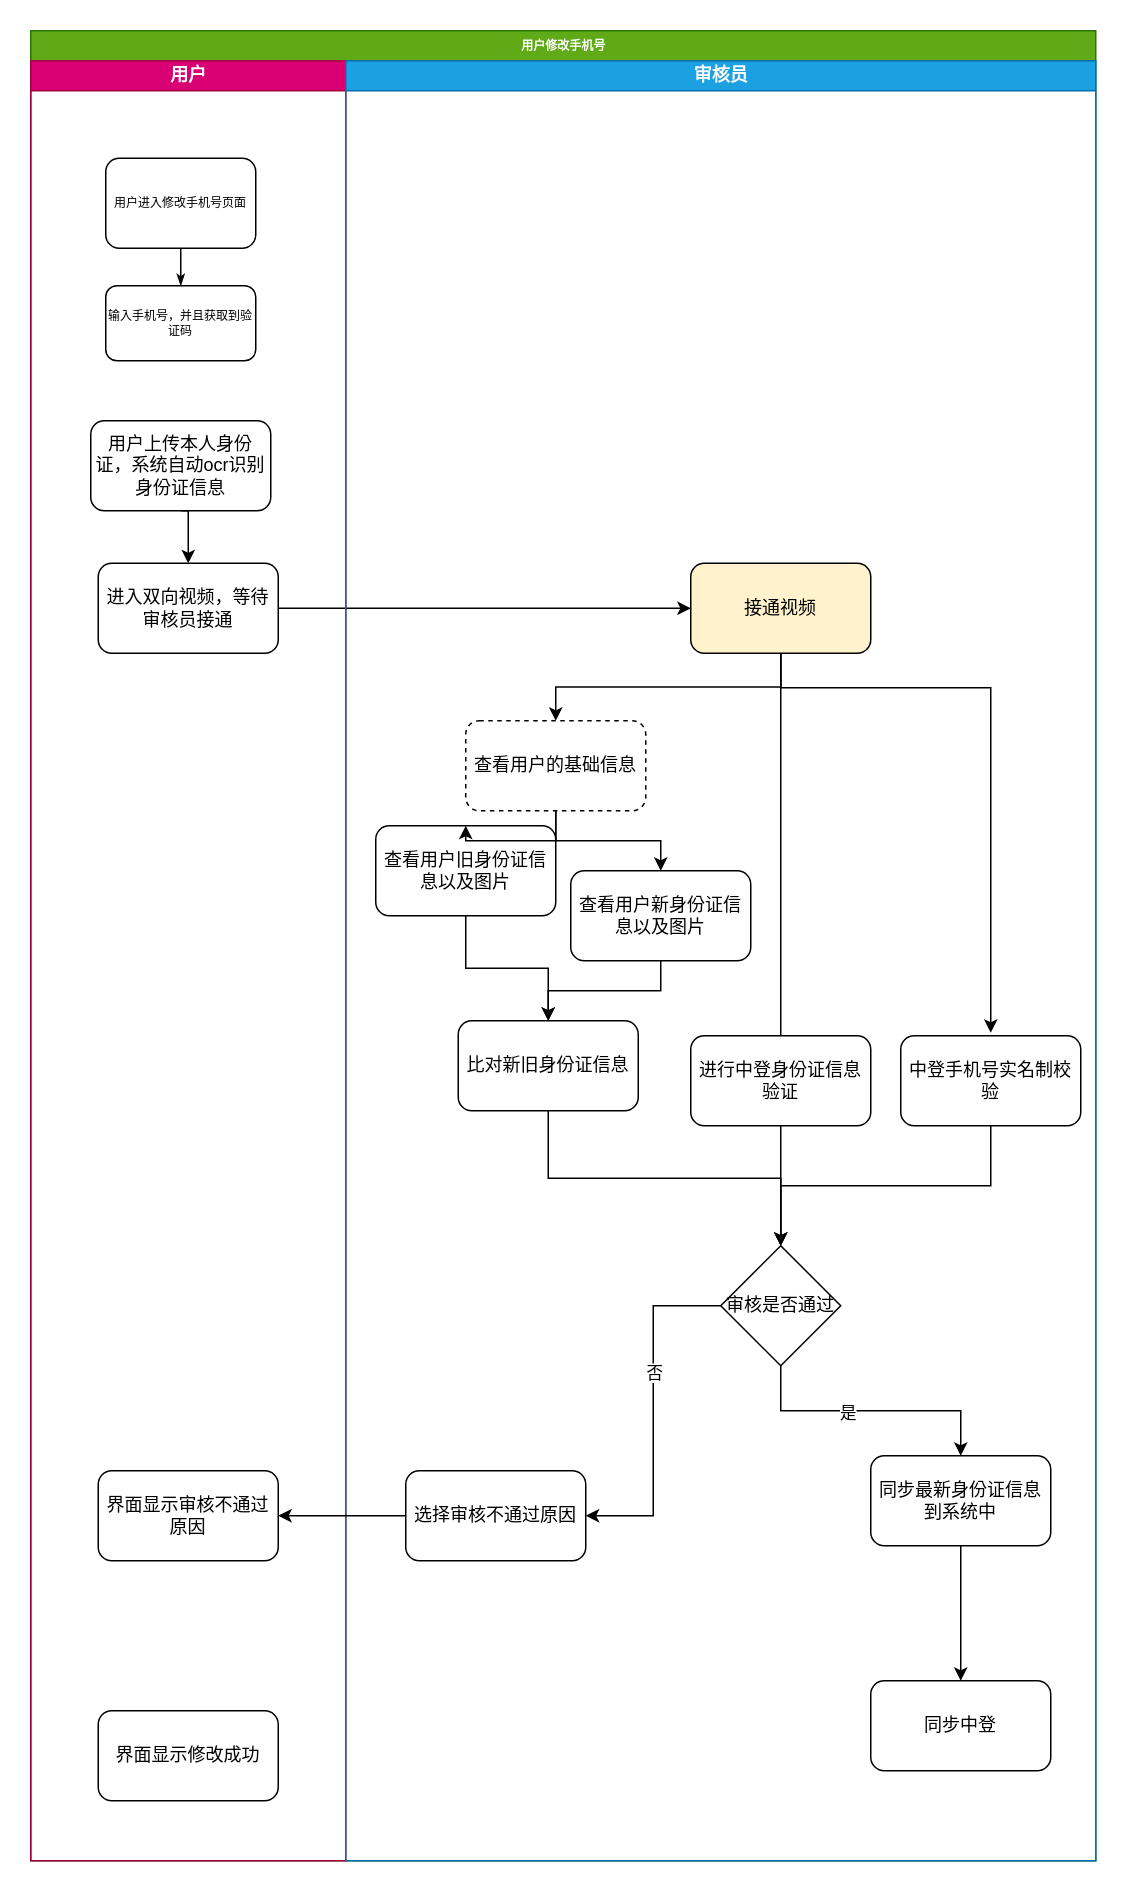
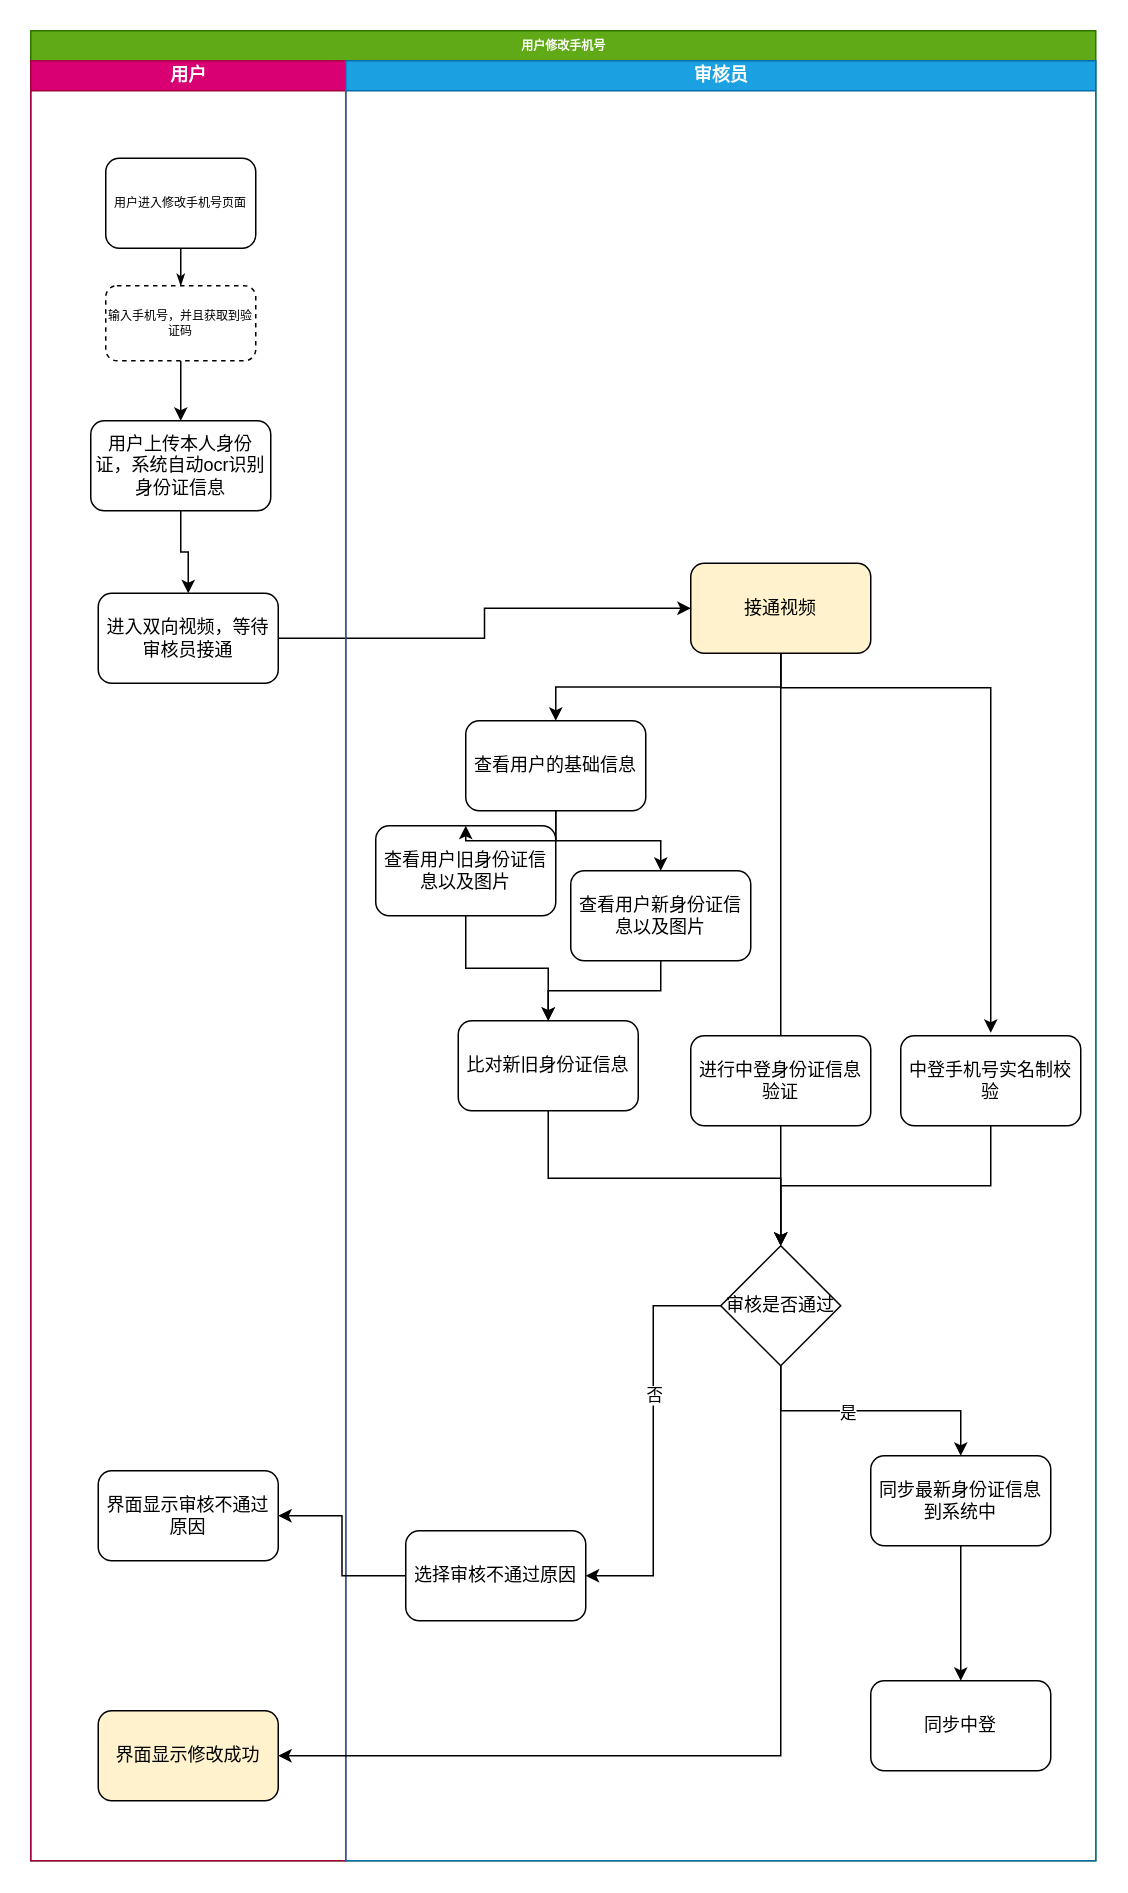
  <mxCell id="0" />
  <mxCell id="1" parent="0" />
  <mxCell id="2" value="用户修改手机号" style="swimlane;html=1;childLayout=stackLayout;startSize=20;rounded=0;shadow=0;labelBackgroundColor=none;strokeWidth=1;fontFamily=Verdana;fontSize=8;align=center;fillColor=#60a917;strokeColor=#2D7600;fontColor=#ffffff;" vertex="1" parent="1"><mxGeometry x="20" y="20" width="710" height="1220" as="geometry" /></mxCell>
  <mxCell id="3" value="用户" style="swimlane;html=1;startSize=20;fillColor=#d80073;strokeColor=#A50040;fontColor=#ffffff;" vertex="1" parent="2"><mxGeometry y="20" width="210" height="1200" as="geometry" /></mxCell>
  <mxCell id="4" value="用户进入修改手机号页面" style="rounded=1;whiteSpace=wrap;html=1;shadow=0;labelBackgroundColor=none;strokeWidth=1;fontFamily=Verdana;fontSize=8;align=center;" vertex="1" parent="3"><mxGeometry x="50" y="65" width="100" height="60" as="geometry" /></mxCell>
- <mxCell id="6" value="输入手机号，并且获取到验证码" style="rounded=1;whiteSpace=wrap;html=1;shadow=0;labelBackgroundColor=none;strokeWidth=1;fontFamily=Verdana;fontSize=8;align=center;" vertex="1" parent="3"><mxGeometry x="50" y="150" width="100" height="50" as="geometry" /></mxCell>
+ <mxCell id="5" style="edgeStyle=orthogonalEdgeStyle;rounded=0;orthogonalLoop=1;jettySize=auto;html=1;exitX=0.5;exitY=1;exitDx=0;exitDy=0;entryX=0.5;entryY=0;entryDx=0;entryDy=0;" edge="1" parent="3" source="6" target="9"><mxGeometry relative="1" as="geometry" /></mxCell>
+ <mxCell id="6" value="输入手机号，并且获取到验证码" style="rounded=1;whiteSpace=wrap;html=1;shadow=0;labelBackgroundColor=none;strokeWidth=1;fontFamily=Verdana;fontSize=8;align=center;dashed=1;" vertex="1" parent="3"><mxGeometry x="50" y="150" width="100" height="50" as="geometry" /></mxCell>
  <mxCell id="7" style="edgeStyle=orthogonalEdgeStyle;rounded=1;html=1;labelBackgroundColor=none;startArrow=none;startFill=0;startSize=5;endArrow=classicThin;endFill=1;endSize=5;jettySize=auto;orthogonalLoop=1;strokeWidth=1;fontFamily=Verdana;fontSize=8" edge="1" parent="3" source="4" target="6"><mxGeometry relative="1" as="geometry" /></mxCell>
  <mxCell id="8" style="edgeStyle=orthogonalEdgeStyle;rounded=0;orthogonalLoop=1;jettySize=auto;html=1;exitX=0.5;exitY=1;exitDx=0;exitDy=0;entryX=0.5;entryY=0;entryDx=0;entryDy=0;" edge="1" parent="3" source="9" target="10"><mxGeometry relative="1" as="geometry" /></mxCell>
  <mxCell id="9" value="用户上传本人身份证，系统自动ocr识别身份证信息" style="rounded=1;whiteSpace=wrap;html=1;" vertex="1" parent="3"><mxGeometry x="40" y="240" width="120" height="60" as="geometry" /></mxCell>
- <mxCell id="10" value="进入双向视频，等待审核员接通" style="rounded=1;whiteSpace=wrap;html=1;" vertex="1" parent="3"><mxGeometry x="45" y="335" width="120" height="60" as="geometry" /></mxCell>
+ <mxCell id="10" value="进入双向视频，等待审核员接通" style="rounded=1;whiteSpace=wrap;html=1;" vertex="1" parent="3"><mxGeometry x="45" y="355" width="120" height="60" as="geometry" /></mxCell>
  <mxCell id="11" value="界面显示审核不通过原因" style="rounded=1;whiteSpace=wrap;html=1;" vertex="1" parent="3"><mxGeometry x="45" y="940" width="120" height="60" as="geometry" /></mxCell>
- <mxCell id="12" value="界面显示修改成功" style="rounded=1;whiteSpace=wrap;html=1;" vertex="1" parent="3"><mxGeometry x="45" y="1100" width="120" height="60" as="geometry" /></mxCell>
+ <mxCell id="12" value="界面显示修改成功" style="rounded=1;whiteSpace=wrap;html=1;fillColor=#fff2cc;" vertex="1" parent="3"><mxGeometry x="45" y="1100" width="120" height="60" as="geometry" /></mxCell>
  <mxCell id="13" style="edgeStyle=orthogonalEdgeStyle;rounded=0;orthogonalLoop=1;jettySize=auto;html=1;exitX=1;exitY=0.5;exitDx=0;exitDy=0;entryX=0;entryY=0.5;entryDx=0;entryDy=0;" edge="1" parent="2" source="10" target="19"><mxGeometry relative="1" as="geometry" /></mxCell>
  <mxCell id="14" value="审核员" style="swimlane;html=1;startSize=20;direction=east;fillColor=#1ba1e2;strokeColor=#006EAF;fontColor=#ffffff;" vertex="1" parent="2"><mxGeometry x="210" y="20" width="500" height="1200" as="geometry" /></mxCell>
  <mxCell id="15" value="查看用户旧身份证信息以及图片" style="rounded=1;whiteSpace=wrap;html=1;" vertex="1" parent="14"><mxGeometry x="20" y="510" width="120" height="60" as="geometry" /></mxCell>
  <mxCell id="16" style="edgeStyle=orthogonalEdgeStyle;rounded=0;orthogonalLoop=1;jettySize=auto;html=1;exitX=0.5;exitY=1;exitDx=0;exitDy=0;entryX=0.5;entryY=0;entryDx=0;entryDy=0;" edge="1" parent="14" source="19" target="21"><mxGeometry relative="1" as="geometry" /></mxCell>
  <mxCell id="17" style="edgeStyle=orthogonalEdgeStyle;rounded=0;orthogonalLoop=1;jettySize=auto;html=1;exitX=0.5;exitY=1;exitDx=0;exitDy=0;endArrow=none;" edge="1" parent="14" source="19" target="25"><mxGeometry relative="1" as="geometry" /></mxCell>
  <mxCell id="18" style="edgeStyle=orthogonalEdgeStyle;rounded=0;orthogonalLoop=1;jettySize=auto;html=1;exitX=0.5;exitY=1;exitDx=0;exitDy=0;entryX=0.5;entryY=0;entryDx=0;entryDy=0;" edge="1" parent="14"><mxGeometry relative="1" as="geometry"><mxPoint x="290" y="393" as="sourcePoint" /><mxPoint x="430" y="648" as="targetPoint" /><Array as="points"><mxPoint x="290" y="418" /><mxPoint x="430" y="418" /></Array></mxGeometry></mxCell>
  <mxCell id="19" value="接通视频" style="rounded=1;whiteSpace=wrap;html=1;fillColor=#fff2cc;" vertex="1" parent="14"><mxGeometry x="230" y="335" width="120" height="60" as="geometry" /></mxCell>
  <mxCell id="20" style="edgeStyle=orthogonalEdgeStyle;rounded=0;orthogonalLoop=1;jettySize=auto;html=1;exitX=0.5;exitY=1;exitDx=0;exitDy=0;entryX=0.5;entryY=0;entryDx=0;entryDy=0;" edge="1" parent="14" source="21" target="15"><mxGeometry relative="1" as="geometry" /></mxCell>
- <mxCell id="21" value="查看用户的基础信息" style="rounded=1;whiteSpace=wrap;html=1;dashed=1;" vertex="1" parent="14"><mxGeometry x="80" y="440" width="120" height="60" as="geometry" /></mxCell>
+ <mxCell id="21" value="查看用户的基础信息" style="rounded=1;whiteSpace=wrap;html=1;" vertex="1" parent="14"><mxGeometry x="80" y="440" width="120" height="60" as="geometry" /></mxCell>
  <mxCell id="22" style="edgeStyle=orthogonalEdgeStyle;rounded=0;orthogonalLoop=1;jettySize=auto;html=1;exitX=0.5;exitY=1;exitDx=0;exitDy=0;entryX=0.5;entryY=0;entryDx=0;entryDy=0;" edge="1" parent="14" source="23" target="36"><mxGeometry relative="1" as="geometry" /></mxCell>
  <mxCell id="23" value="比对新旧身份证信息" style="rounded=1;whiteSpace=wrap;html=1;" vertex="1" parent="14"><mxGeometry x="75" y="640" width="120" height="60" as="geometry" /></mxCell>
  <mxCell id="24" style="edgeStyle=orthogonalEdgeStyle;rounded=0;orthogonalLoop=1;jettySize=auto;html=1;exitX=0.5;exitY=1;exitDx=0;exitDy=0;entryX=0.5;entryY=0;entryDx=0;entryDy=0;" edge="1" parent="14" source="15" target="23"><mxGeometry relative="1" as="geometry" /></mxCell>
  <mxCell id="25" value="进行中登身份证信息验证" style="rounded=1;whiteSpace=wrap;html=1;" vertex="1" parent="14"><mxGeometry x="230" y="650" width="120" height="60" as="geometry" /></mxCell>
  <mxCell id="26" value="中登手机号实名制校验" style="rounded=1;whiteSpace=wrap;html=1;" vertex="1" parent="14"><mxGeometry x="370" y="650" width="120" height="60" as="geometry" /></mxCell>
  <mxCell id="27" value="查看用户新身份证信息以及图片" style="rounded=1;whiteSpace=wrap;html=1;" vertex="1" parent="14"><mxGeometry x="150" y="540" width="120" height="60" as="geometry" /></mxCell>
  <mxCell id="28" style="edgeStyle=orthogonalEdgeStyle;rounded=0;orthogonalLoop=1;jettySize=auto;html=1;exitX=0.5;exitY=1;exitDx=0;exitDy=0;entryX=0.5;entryY=0;entryDx=0;entryDy=0;" edge="1" parent="14" source="27" target="23"><mxGeometry relative="1" as="geometry" /></mxCell>
  <mxCell id="29" style="edgeStyle=orthogonalEdgeStyle;rounded=0;orthogonalLoop=1;jettySize=auto;html=1;exitX=0.5;exitY=1;exitDx=0;exitDy=0;entryX=0.5;entryY=0;entryDx=0;entryDy=0;" edge="1" parent="14" source="21" target="27"><mxGeometry relative="1" as="geometry" /></mxCell>
  <mxCell id="30" style="edgeStyle=orthogonalEdgeStyle;rounded=0;orthogonalLoop=1;jettySize=auto;html=1;exitX=0.5;exitY=1;exitDx=0;exitDy=0;entryX=0.5;entryY=0;entryDx=0;entryDy=0;" edge="1" parent="14" source="31" target="40"><mxGeometry relative="1" as="geometry" /></mxCell>
  <mxCell id="31" value="同步最新身份证信息到系统中" style="rounded=1;whiteSpace=wrap;html=1;" vertex="1" parent="14"><mxGeometry x="350" y="930" width="120" height="60" as="geometry" /></mxCell>
  <mxCell id="32" style="edgeStyle=orthogonalEdgeStyle;rounded=0;orthogonalLoop=1;jettySize=auto;html=1;exitX=0.5;exitY=1;exitDx=0;exitDy=0;entryX=0.5;entryY=0;entryDx=0;entryDy=0;" edge="1" parent="14" source="36" target="31"><mxGeometry relative="1" as="geometry"><mxPoint x="270" y="1170" as="targetPoint" /></mxGeometry></mxCell>
  <mxCell id="33" value="是" style="edgeLabel;html=1;align=center;verticalAlign=middle;resizable=0;points=[];" vertex="1" connectable="0" parent="32"><mxGeometry x="-0.183" y="-1" relative="1" as="geometry"><mxPoint as="offset" /></mxGeometry></mxCell>
  <mxCell id="34" style="edgeStyle=orthogonalEdgeStyle;rounded=0;orthogonalLoop=1;jettySize=auto;html=1;exitX=0;exitY=0.5;exitDx=0;exitDy=0;entryX=1;entryY=0.5;entryDx=0;entryDy=0;" edge="1" parent="14" source="36" target="39"><mxGeometry relative="1" as="geometry" /></mxCell>
  <mxCell id="35" value="否" style="edgeLabel;html=1;align=center;verticalAlign=middle;resizable=0;points=[];" vertex="1" connectable="0" parent="34"><mxGeometry x="-0.229" relative="1" as="geometry"><mxPoint as="offset" /></mxGeometry></mxCell>
  <mxCell id="36" value="审核是否通过" style="rhombus;whiteSpace=wrap;html=1;" vertex="1" parent="14"><mxGeometry x="250" y="790" width="80" height="80" as="geometry" /></mxCell>
  <mxCell id="37" style="edgeStyle=orthogonalEdgeStyle;rounded=0;orthogonalLoop=1;jettySize=auto;html=1;exitX=0.5;exitY=1;exitDx=0;exitDy=0;entryX=0.5;entryY=0;entryDx=0;entryDy=0;" edge="1" parent="14" source="26" target="36"><mxGeometry relative="1" as="geometry"><mxPoint x="280" y="800" as="targetPoint" /></mxGeometry></mxCell>
  <mxCell id="38" style="edgeStyle=orthogonalEdgeStyle;rounded=0;orthogonalLoop=1;jettySize=auto;html=1;exitX=0.5;exitY=1;exitDx=0;exitDy=0;entryX=0.5;entryY=0;entryDx=0;entryDy=0;" edge="1" parent="14" source="25" target="36"><mxGeometry relative="1" as="geometry"><mxPoint x="490" y="790" as="targetPoint" /></mxGeometry></mxCell>
- <mxCell id="39" value="选择审核不通过原因" style="rounded=1;whiteSpace=wrap;html=1;" vertex="1" parent="14"><mxGeometry x="40" y="940" width="120" height="60" as="geometry" /></mxCell>
+ <mxCell id="39" value="选择审核不通过原因" style="rounded=1;whiteSpace=wrap;html=1;" vertex="1" parent="14"><mxGeometry x="40" y="980" width="120" height="60" as="geometry" /></mxCell>
  <mxCell id="40" value="同步中登" style="rounded=1;whiteSpace=wrap;html=1;" vertex="1" parent="14"><mxGeometry x="350" y="1080" width="120" height="60" as="geometry" /></mxCell>
  <mxCell id="41" style="edgeStyle=orthogonalEdgeStyle;rounded=0;orthogonalLoop=1;jettySize=auto;html=1;exitX=0;exitY=0.5;exitDx=0;exitDy=0;entryX=1;entryY=0.5;entryDx=0;entryDy=0;" edge="1" parent="2" source="39" target="11"><mxGeometry relative="1" as="geometry" /></mxCell>
+ <mxCell id="42" style="edgeStyle=orthogonalEdgeStyle;rounded=0;orthogonalLoop=1;jettySize=auto;html=1;entryX=1;entryY=0.5;entryDx=0;entryDy=0;exitX=0.5;exitY=1;exitDx=0;exitDy=0;" edge="1" parent="2" source="36" target="12"><mxGeometry relative="1" as="geometry"><mxPoint x="390" y="1080" as="sourcePoint" /></mxGeometry></mxCell>
